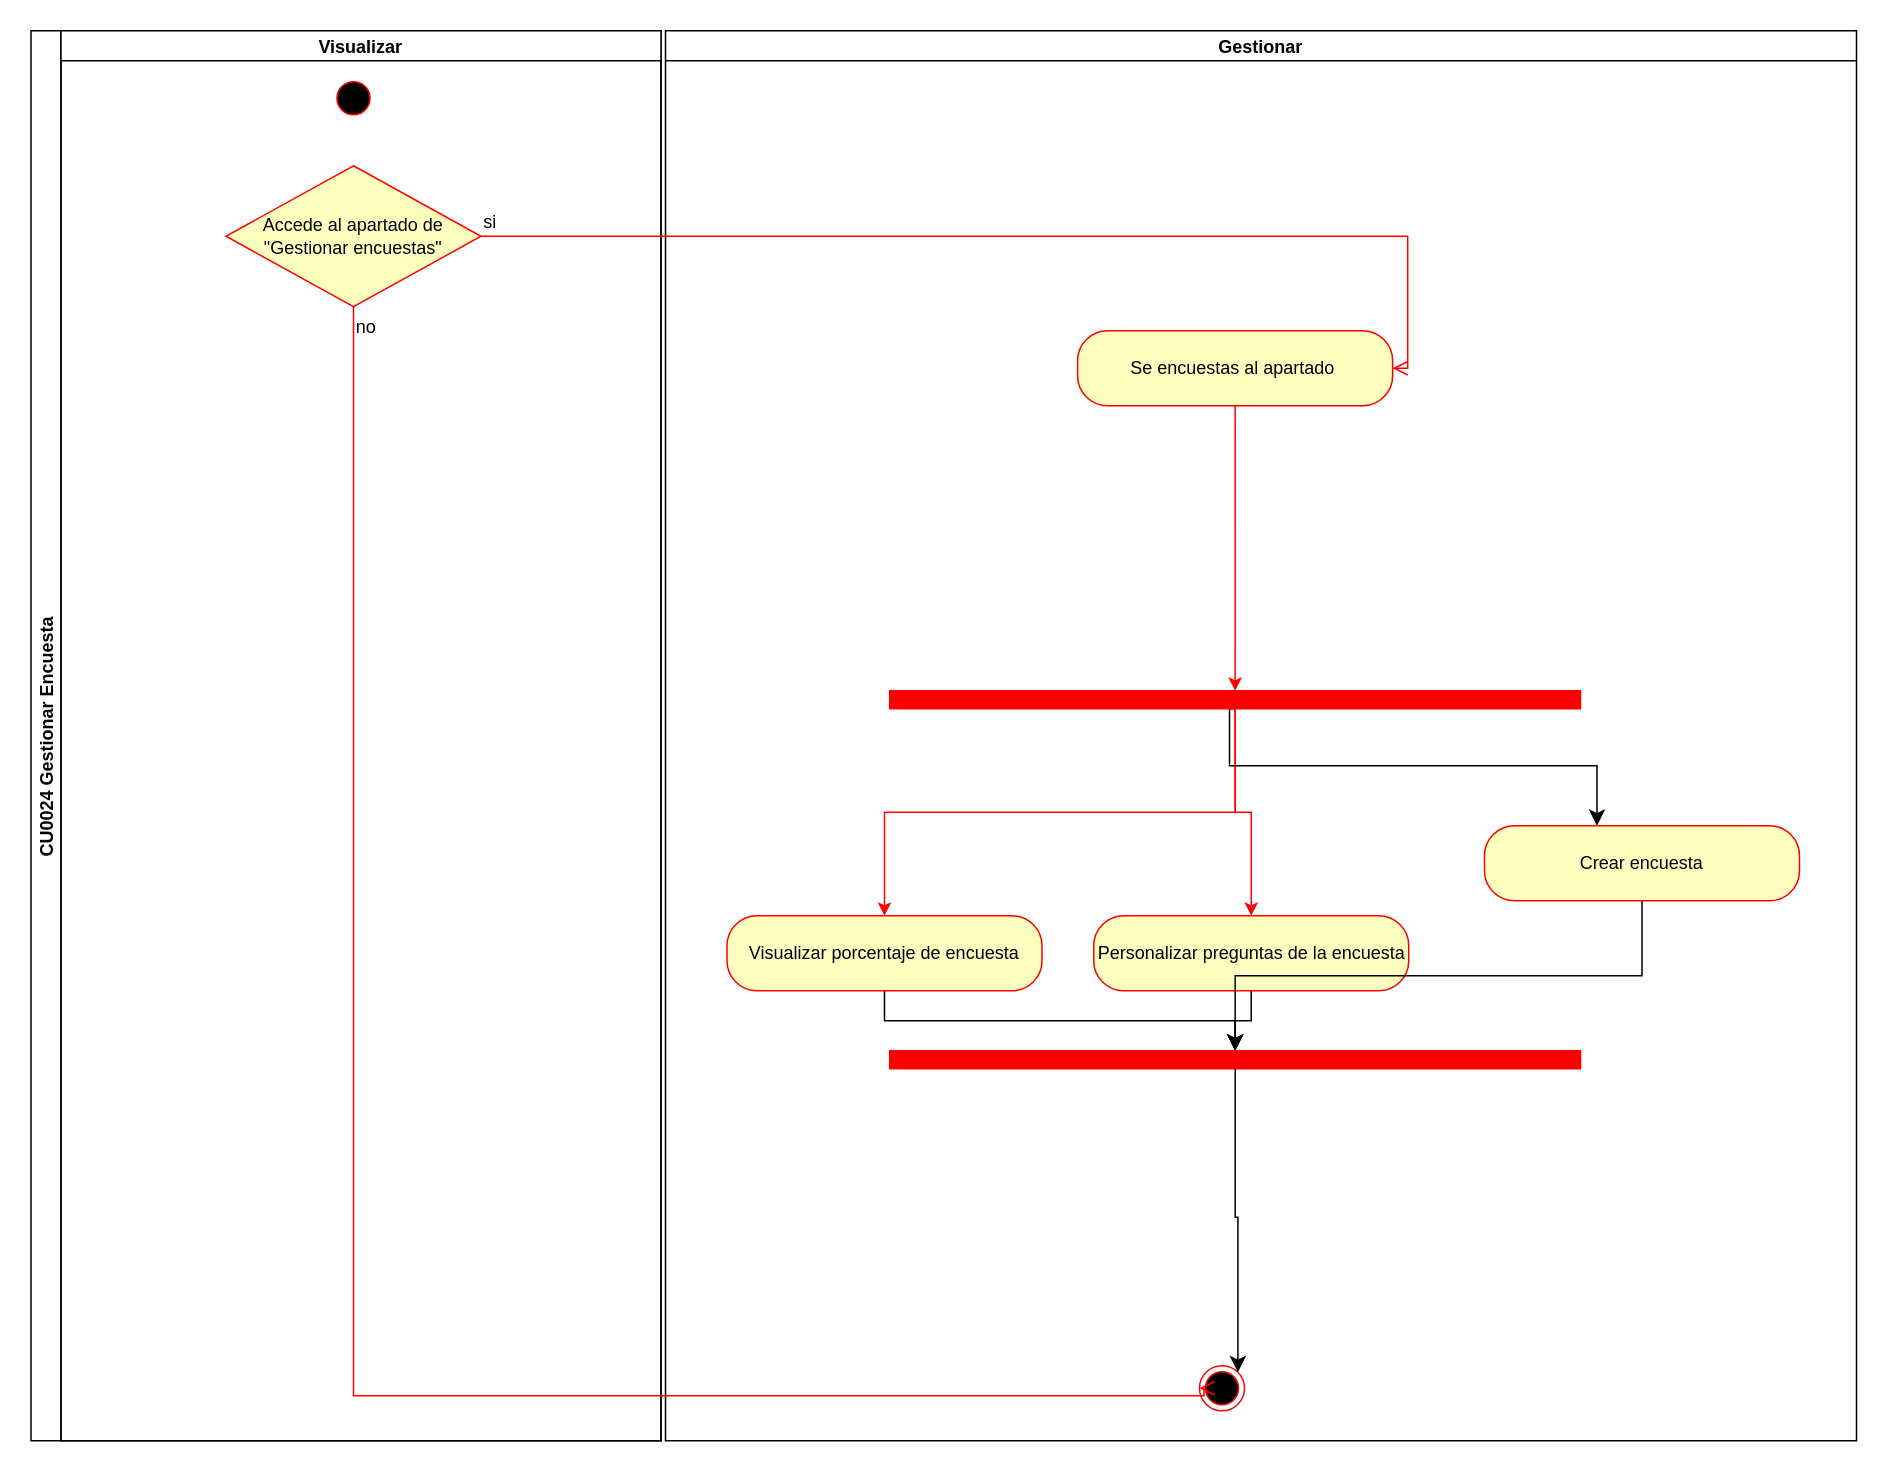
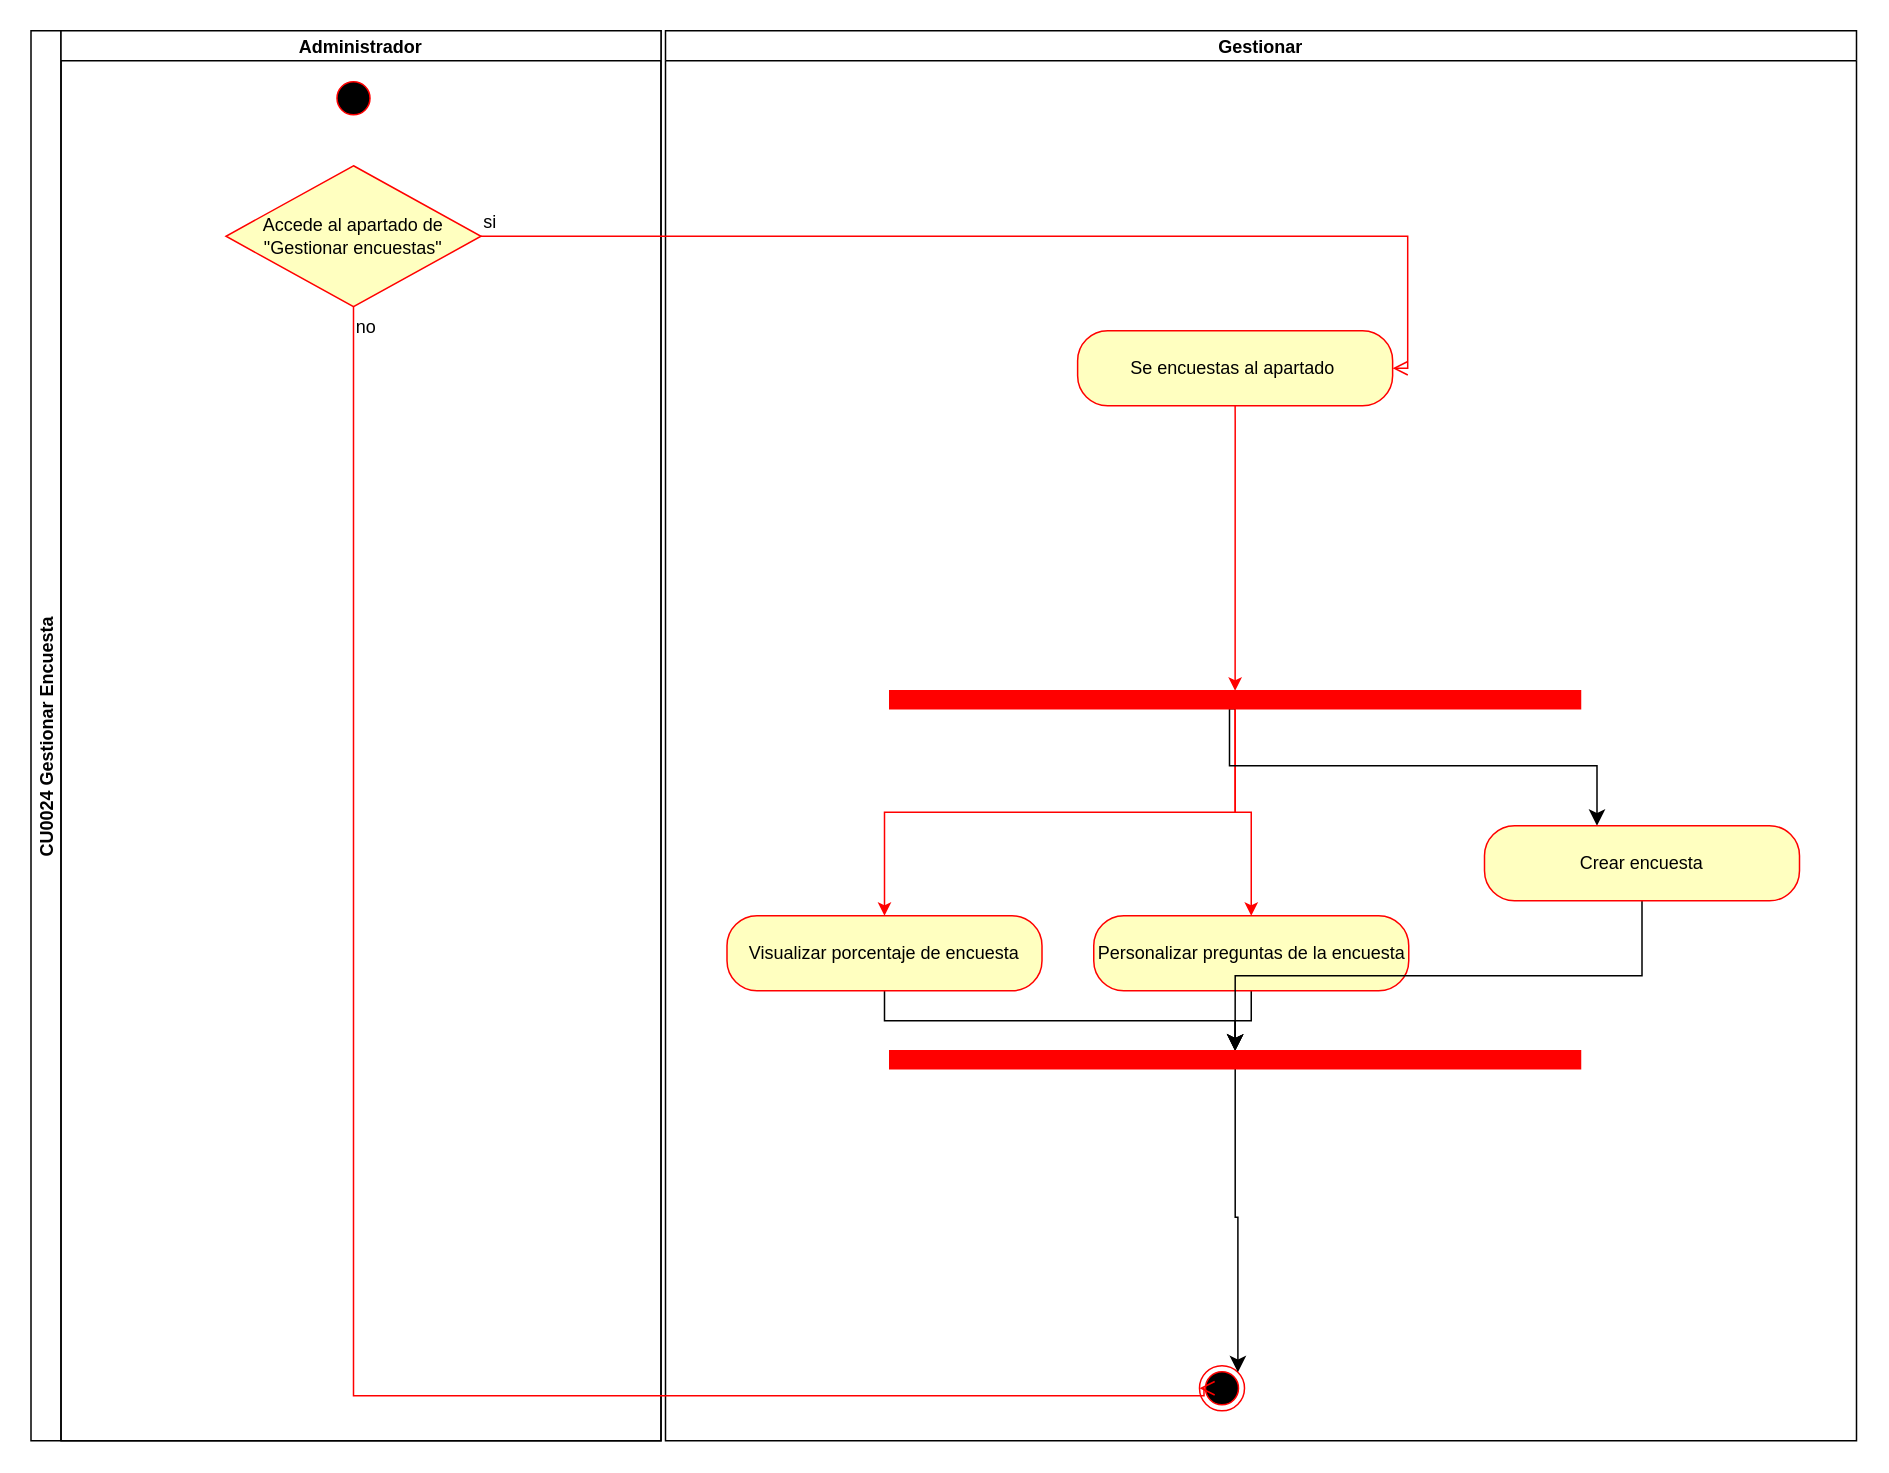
  <mxCell id="0" />
  <mxCell id="1" parent="0" />
  <mxCell id="2" value="CU0024 Gestionar Encuesta" style="swimlane;childLayout=stackLayout;resizeParent=1;resizeParentMax=0;startSize=20;horizontal=0;horizontalStack=1;" vertex="1" parent="1"><mxGeometry x="20" y="20" width="420" height="940" as="geometry"><mxRectangle x="200" y="80" width="40" height="50" as="alternateBounds" /></mxGeometry></mxCell>
- <mxCell id="3" value="Visualizar" style="swimlane;startSize=20;" vertex="1" parent="1"><mxGeometry x="40" y="20" width="400" height="940" as="geometry" /></mxCell>
+ <mxCell id="3" value="Administrador" style="swimlane;startSize=20;" vertex="1" parent="1"><mxGeometry x="40" y="20" width="400" height="940" as="geometry" /></mxCell>
  <mxCell id="4" value="" style="ellipse;html=1;shape=startState;fillColor=#000000;strokeColor=#ff0000;fillStyle=auto;" vertex="1" parent="3"><mxGeometry x="180" y="30" width="30" height="30" as="geometry" /></mxCell>
  <mxCell id="5" style="edgeStyle=orthogonalEdgeStyle;rounded=0;orthogonalLoop=1;jettySize=auto;html=1;entryX=0;entryY=0.5;entryDx=0;entryDy=0;strokeColor=#FF0000;" edge="1" parent="3"><mxGeometry relative="1" as="geometry"><Array as="points"><mxPoint x="106" y="871" /><mxPoint x="106" y="652" /></Array><mxPoint x="135" y="652" as="targetPoint" /></mxGeometry></mxCell>
  <mxCell id="6" value="Accede al apartado de &quot;Gestionar encuestas&quot;" style="rhombus;whiteSpace=wrap;html=1;fontColor=#000000;fillColor=#ffffc0;strokeColor=#ff0000;" vertex="1" parent="3"><mxGeometry x="110" y="90" width="170" height="94" as="geometry" /></mxCell>
  <mxCell id="7" value="Gestionar" style="swimlane;startSize=20;rounded=0;" vertex="1" parent="1"><mxGeometry x="443" y="20" width="794" height="940" as="geometry" /></mxCell>
  <mxCell id="8" value="" style="ellipse;html=1;shape=endState;fillColor=#000000;strokeColor=#ff0000;" vertex="1" parent="7"><mxGeometry x="356" y="890" width="30" height="30" as="geometry" /></mxCell>
  <mxCell id="9" value="Se encuestas al apartado&amp;nbsp;" style="rounded=1;whiteSpace=wrap;html=1;arcSize=40;fontColor=#000000;fillColor=#ffffc0;strokeColor=#ff0000;" vertex="1" parent="7"><mxGeometry x="274.75" y="200" width="210" height="50" as="geometry" /></mxCell>
  <mxCell id="10" style="edgeStyle=orthogonalEdgeStyle;rounded=0;orthogonalLoop=1;jettySize=auto;html=1;entryX=0.5;entryY=0;entryDx=0;entryDy=0;fontSize=12;startSize=8;endSize=8;" edge="1" parent="7" source="11" target="22"><mxGeometry relative="1" as="geometry" /></mxCell>
  <mxCell id="11" value="Visualizar porcentaje de encuesta" style="rounded=1;whiteSpace=wrap;html=1;arcSize=40;fontColor=#000000;fillColor=#ffffc0;strokeColor=#ff0000;" vertex="1" parent="7"><mxGeometry x="41" y="590" width="210" height="50" as="geometry" /></mxCell>
  <mxCell id="12" style="edgeStyle=orthogonalEdgeStyle;rounded=0;orthogonalLoop=1;jettySize=auto;html=1;entryX=0.5;entryY=0;entryDx=0;entryDy=0;fontSize=12;startSize=8;endSize=8;" edge="1" parent="7" source="13" target="22"><mxGeometry relative="1" as="geometry" /></mxCell>
  <mxCell id="13" value="Personalizar preguntas de la encuesta" style="rounded=1;whiteSpace=wrap;html=1;arcSize=40;fontColor=#000000;fillColor=#ffffc0;strokeColor=#ff0000;" vertex="1" parent="7"><mxGeometry x="285.5" y="590" width="210" height="50" as="geometry" /></mxCell>
  <mxCell id="14" style="edgeStyle=orthogonalEdgeStyle;rounded=0;orthogonalLoop=1;jettySize=auto;html=1;exitX=0.5;exitY=1;exitDx=0;exitDy=0;entryX=0.5;entryY=0;entryDx=0;entryDy=0;strokeColor=#FF0000;" edge="1" parent="7" source="17" target="11"><mxGeometry relative="1" as="geometry" /></mxCell>
  <mxCell id="15" style="edgeStyle=orthogonalEdgeStyle;rounded=0;orthogonalLoop=1;jettySize=auto;html=1;exitX=0.5;exitY=1;exitDx=0;exitDy=0;entryX=0.5;entryY=0;entryDx=0;entryDy=0;strokeColor=#FF0000;" edge="1" parent="7" source="17" target="13"><mxGeometry relative="1" as="geometry" /></mxCell>
  <mxCell id="16" style="edgeStyle=orthogonalEdgeStyle;rounded=0;orthogonalLoop=1;jettySize=auto;html=1;fontSize=12;startSize=8;endSize=8;exitX=0.5;exitY=1;exitDx=0;exitDy=0;" edge="1" parent="7" source="17" target="20"><mxGeometry relative="1" as="geometry"><Array as="points"><mxPoint x="376" y="452" /><mxPoint x="376" y="490" /><mxPoint x="621" y="490" /></Array></mxGeometry></mxCell>
  <mxCell id="17" value="" style="rounded=0;whiteSpace=wrap;html=1;strokeColor=#FF0000;fillColor=#FF0000;" vertex="1" parent="7"><mxGeometry x="149.5" y="440" width="460.5" height="12" as="geometry" /></mxCell>
  <mxCell id="18" style="edgeStyle=orthogonalEdgeStyle;rounded=0;orthogonalLoop=1;jettySize=auto;html=1;exitX=0.5;exitY=1;exitDx=0;exitDy=0;entryX=0.5;entryY=0;entryDx=0;entryDy=0;strokeColor=#FF0000;" edge="1" parent="7" source="9" target="17"><mxGeometry relative="1" as="geometry"><Array as="points"><mxPoint x="380" y="260" /><mxPoint x="380" y="260" /></Array></mxGeometry></mxCell>
  <mxCell id="19" style="edgeStyle=orthogonalEdgeStyle;rounded=0;orthogonalLoop=1;jettySize=auto;html=1;fontSize=12;startSize=8;endSize=8;entryX=0.5;entryY=0;entryDx=0;entryDy=0;" edge="1" parent="7" source="20" target="22"><mxGeometry relative="1" as="geometry"><mxPoint x="596" y="630" as="targetPoint" /></mxGeometry></mxCell>
  <mxCell id="20" value="Crear encuesta" style="rounded=1;whiteSpace=wrap;html=1;arcSize=40;fontColor=#000000;fillColor=#ffffc0;strokeColor=#ff0000;" vertex="1" parent="7"><mxGeometry x="546" y="530" width="210" height="50" as="geometry" /></mxCell>
  <mxCell id="21" style="edgeStyle=orthogonalEdgeStyle;rounded=0;orthogonalLoop=1;jettySize=auto;html=1;entryX=1;entryY=0;entryDx=0;entryDy=0;fontSize=12;startSize=8;endSize=8;" edge="1" parent="7" source="22" target="8"><mxGeometry relative="1" as="geometry" /></mxCell>
  <mxCell id="22" value="" style="rounded=0;whiteSpace=wrap;html=1;strokeColor=#FF0000;fillColor=#FF0000;" vertex="1" parent="7"><mxGeometry x="149.5" y="680" width="460.5" height="12" as="geometry" /></mxCell>
  <mxCell id="23" value="no" style="edgeStyle=orthogonalEdgeStyle;html=1;align=left;verticalAlign=top;endArrow=open;endSize=8;strokeColor=#ff0000;rounded=0;fontSize=12;entryX=0;entryY=0.5;entryDx=0;entryDy=0;" edge="1" parent="1" source="6" target="8"><mxGeometry x="-1" relative="1" as="geometry"><mxPoint x="260" y="244" as="targetPoint" /><Array as="points"><mxPoint x="235" y="930" /><mxPoint x="802" y="930" /></Array></mxGeometry></mxCell>
  <mxCell id="24" value="si" style="edgeStyle=orthogonalEdgeStyle;html=1;align=left;verticalAlign=bottom;endArrow=open;endSize=8;strokeColor=#ff0000;rounded=0;fontSize=12;entryX=1;entryY=0.5;entryDx=0;entryDy=0;" edge="1" parent="1" source="6" target="9"><mxGeometry x="-1" relative="1" as="geometry"><mxPoint x="400" y="164" as="targetPoint" /></mxGeometry></mxCell>
